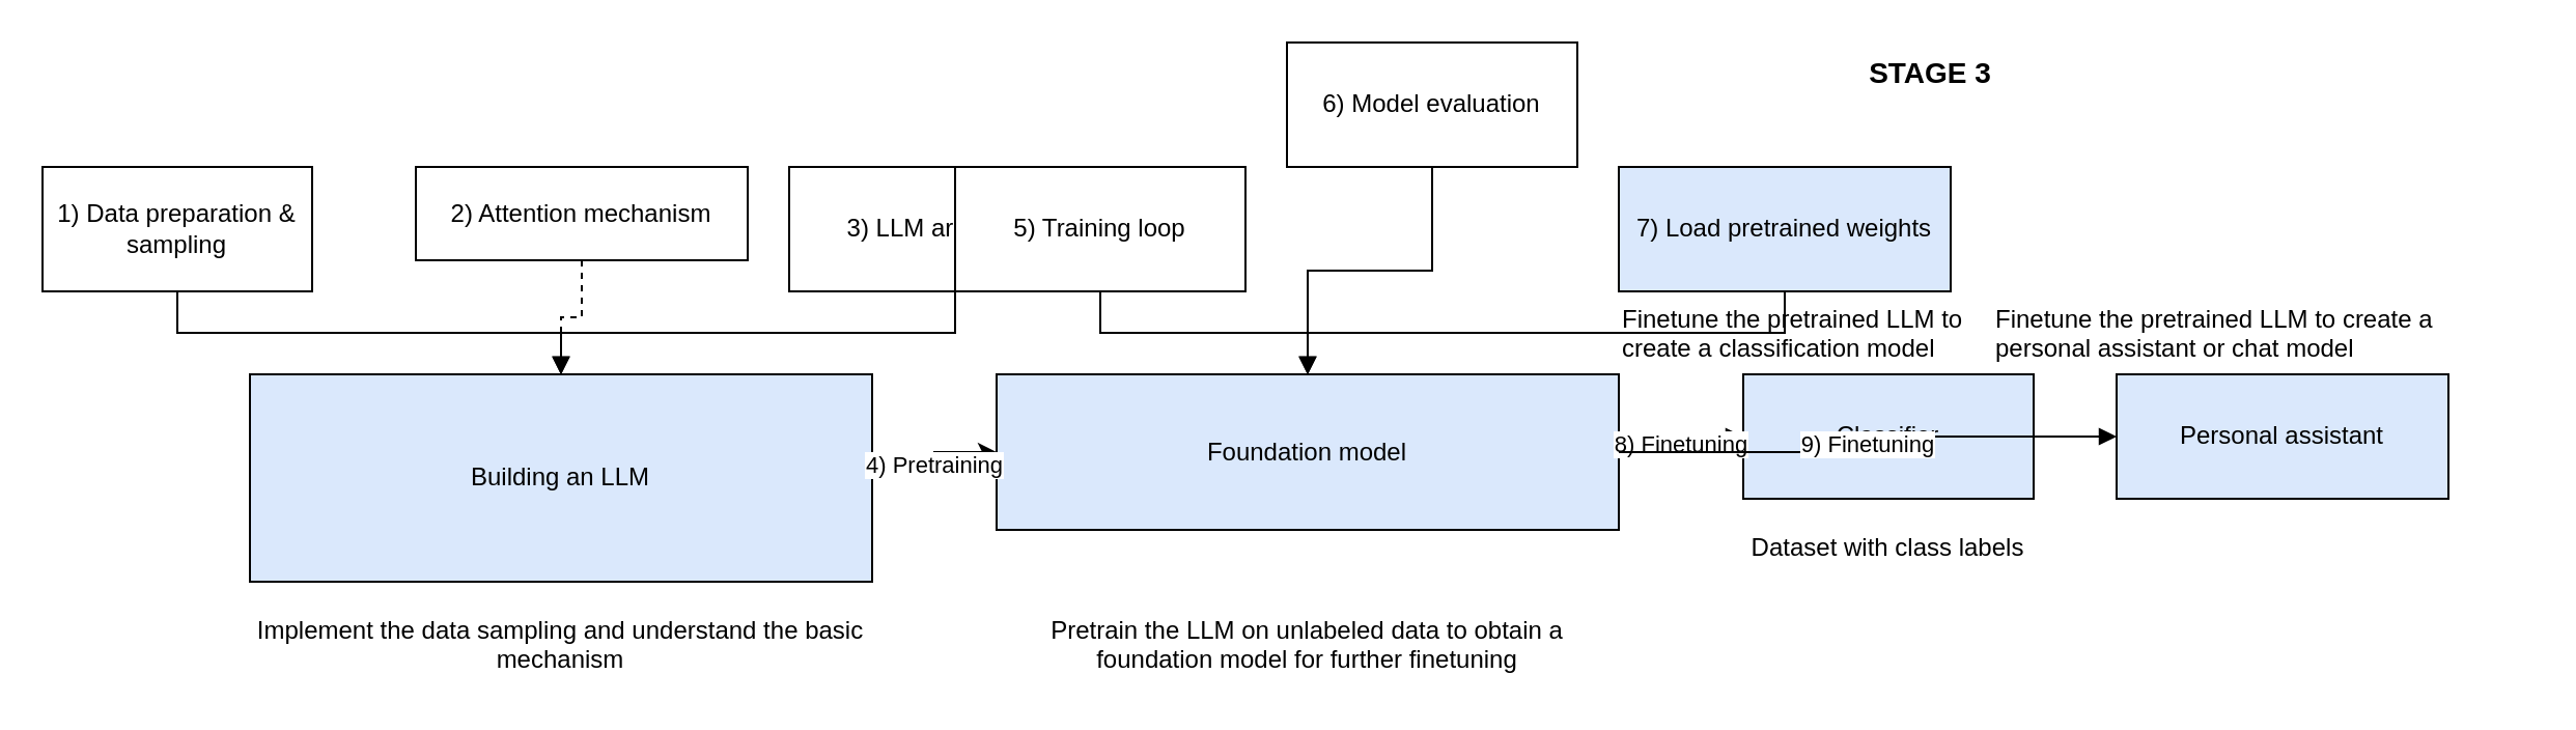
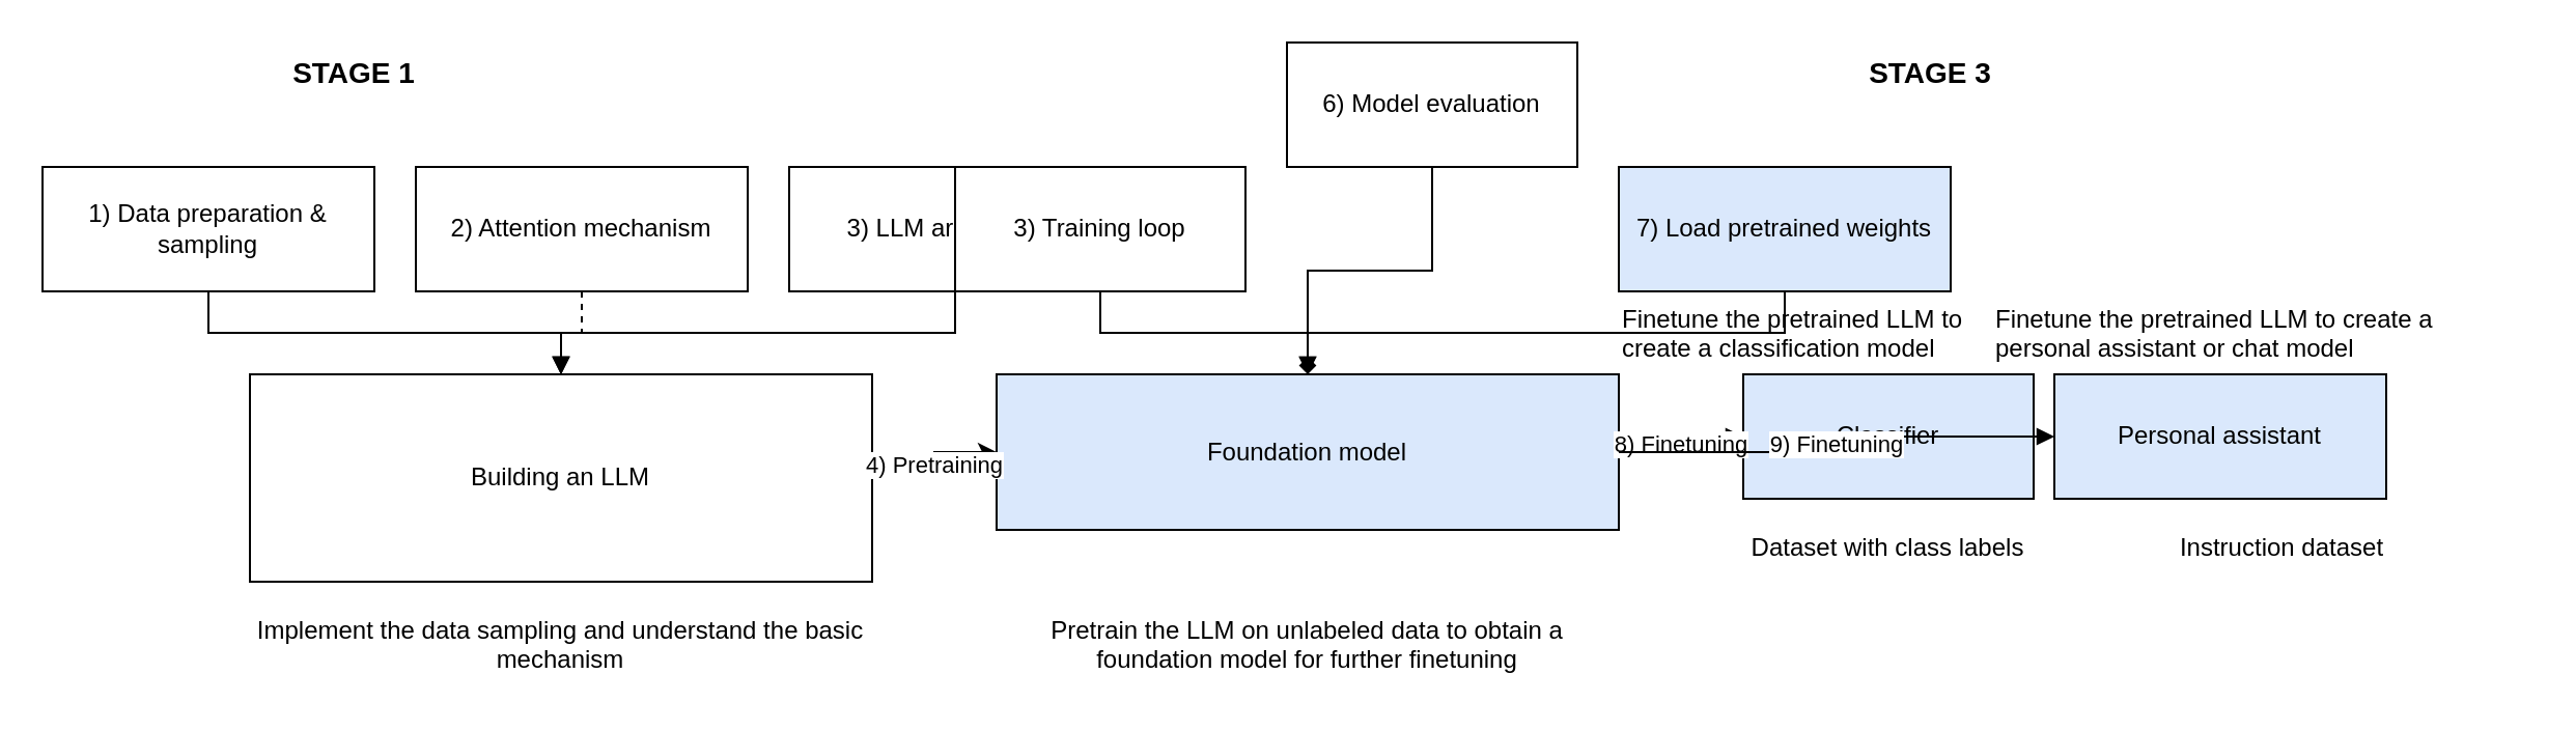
  <mxCell id="0" />
  <mxCell id="1" parent="0" />
+ <mxCell id="2" value="STAGE 1" style="text;html=1;fontSize=14;fontStyle=1;align=center;verticalAlign=middle;" vertex="1" parent="1"><mxGeometry x="120" y="20" width="100" height="30" as="geometry" /></mxCell>
  <mxCell id="3" value="STAGE 3" style="text;html=1;fontSize=14;fontStyle=1;align=center;verticalAlign=middle;" vertex="1" parent="1"><mxGeometry x="880" y="20" width="100" height="30" as="geometry" /></mxCell>
- <mxCell id="4" value="1) Data preparation &amp; sampling" style="rounded=0;whiteSpace=wrap;html=1;strokeColor=#000000;fillColor=#ffffff;" vertex="1" parent="1"><mxGeometry x="20" y="80" width="130" height="60" as="geometry" /></mxCell>
- <mxCell id="5" value="2) Attention mechanism" style="rounded=0;whiteSpace=wrap;html=1;strokeColor=#000000;fillColor=#ffffff;" vertex="1" parent="1"><mxGeometry x="200" y="80" width="160" height="45" as="geometry" /></mxCell>
+ <mxCell id="4" value="1) Data preparation &amp; sampling" style="rounded=0;whiteSpace=wrap;html=1;strokeColor=#000000;fillColor=#ffffff;" vertex="1" parent="1"><mxGeometry x="20" y="80" width="160" height="60" as="geometry" /></mxCell>
+ <mxCell id="5" value="2) Attention mechanism" style="rounded=0;whiteSpace=wrap;html=1;strokeColor=#000000;fillColor=#ffffff;" vertex="1" parent="1"><mxGeometry x="200" y="80" width="160" height="60" as="geometry" /></mxCell>
  <mxCell id="6" value="3) LLM architecture" style="rounded=0;whiteSpace=wrap;html=1;strokeColor=#000000;fillColor=#ffffff;" vertex="1" parent="1"><mxGeometry x="380" y="80" width="160" height="60" as="geometry" /></mxCell>
- <mxCell id="7" value="Building an LLM" style="rounded=0;whiteSpace=wrap;html=1;strokeColor=#000000;fillColor=#dae8fc;" vertex="1" parent="1"><mxGeometry x="120" y="180" width="300" height="100" as="geometry" /></mxCell>
+ <mxCell id="7" value="Building an LLM" style="rounded=0;whiteSpace=wrap;html=1;strokeColor=#000000;fillColor=#ffffff;" vertex="1" parent="1"><mxGeometry x="120" y="180" width="300" height="100" as="geometry" /></mxCell>
  <mxCell id="8" value="Implement the data sampling and understand the basic mechanism" style="text;html=1;align=center;verticalAlign=top;whiteSpace=wrap;" vertex="1" parent="1"><mxGeometry x="120" y="290" width="300" height="40" as="geometry" /></mxCell>
  <mxCell id="9" style="edgeStyle=orthogonalEdgeStyle;rounded=0;html=1;endArrow=block;" edge="1" parent="1" source="4" target="7"><mxGeometry relative="1" as="geometry" /></mxCell>
  <mxCell id="10" style="edgeStyle=orthogonalEdgeStyle;rounded=0;html=1;endArrow=block;dashed=1;" edge="1" parent="1" source="5" target="7"><mxGeometry relative="1" as="geometry" /></mxCell>
  <mxCell id="11" style="edgeStyle=orthogonalEdgeStyle;rounded=0;html=1;endArrow=block;" edge="1" parent="1" source="6" target="7"><mxGeometry relative="1" as="geometry" /></mxCell>
- <mxCell id="12" value="5) Training loop" style="rounded=0;whiteSpace=wrap;html=1;strokeColor=#000000;fillColor=#ffffff;" vertex="1" parent="1"><mxGeometry x="460" y="80" width="140" height="60" as="geometry" /></mxCell>
+ <mxCell id="12" value="3) Training loop" style="rounded=0;whiteSpace=wrap;html=1;strokeColor=#000000;fillColor=#ffffff;" vertex="1" parent="1"><mxGeometry x="460" y="80" width="140" height="60" as="geometry" /></mxCell>
  <mxCell id="13" value="6) Model evaluation" style="rounded=0;whiteSpace=wrap;html=1;strokeColor=#000000;fillColor=#ffffff;" vertex="1" parent="1"><mxGeometry x="620" y="20" width="140" height="60" as="geometry" /></mxCell>
  <mxCell id="14" value="7) Load pretrained weights" style="rounded=0;whiteSpace=wrap;html=1;strokeColor=#000000;fillColor=#dae8fc;" vertex="1" parent="1"><mxGeometry x="780" y="80" width="160" height="60" as="geometry" /></mxCell>
  <mxCell id="15" value="Foundation model" style="rounded=0;whiteSpace=wrap;html=1;strokeColor=#000000;fillColor=#dae8fc;" vertex="1" parent="1"><mxGeometry x="480" y="180" width="300" height="75" as="geometry" /></mxCell>
  <mxCell id="16" value="Pretrain the LLM on unlabeled data to obtain a foundation model for further finetuning" style="text;html=1;align=center;verticalAlign=top;whiteSpace=wrap;" vertex="1" parent="1"><mxGeometry x="480" y="290" width="300" height="40" as="geometry" /></mxCell>
  <mxCell id="17" style="edgeStyle=orthogonalEdgeStyle;rounded=0;html=1;endArrow=block;" edge="1" parent="1" source="12" target="15"><mxGeometry relative="1" as="geometry" /></mxCell>
- <mxCell id="18" style="edgeStyle=orthogonalEdgeStyle;rounded=0;html=1;endArrow=block;" edge="1" parent="1" source="13" target="15"><mxGeometry relative="1" as="geometry" /></mxCell>
+ <mxCell id="18" style="edgeStyle=orthogonalEdgeStyle;rounded=0;html=1;endArrow=diamond;" edge="1" parent="1" source="13" target="15"><mxGeometry relative="1" as="geometry" /></mxCell>
  <mxCell id="19" style="edgeStyle=orthogonalEdgeStyle;rounded=0;html=1;endArrow=block;" edge="1" parent="1" source="14" target="15"><mxGeometry relative="1" as="geometry" /></mxCell>
  <mxCell id="20" value="4) Pretraining" style="edgeStyle=orthogonalEdgeStyle;rounded=0;html=1;align=center;" edge="1" parent="1" source="7" target="15"><mxGeometry relative="1" as="geometry" /></mxCell>
  <mxCell id="21" value="Classifier" style="rounded=0;whiteSpace=wrap;html=1;strokeColor=#000000;fillColor=#dae8fc;" vertex="1" parent="1"><mxGeometry x="840" y="180" width="140" height="60" as="geometry" /></mxCell>
- <mxCell id="22" value="Personal assistant" style="rounded=0;whiteSpace=wrap;html=1;strokeColor=#000000;fillColor=#dae8fc;" vertex="1" parent="1"><mxGeometry x="1020" y="180" width="160" height="60" as="geometry" /></mxCell>
+ <mxCell id="22" value="Personal assistant" style="rounded=0;whiteSpace=wrap;html=1;strokeColor=#000000;fillColor=#dae8fc;" vertex="1" parent="1"><mxGeometry x="990" y="180" width="160" height="60" as="geometry" /></mxCell>
  <mxCell id="23" value="8) Finetuning" style="edgeStyle=orthogonalEdgeStyle;rounded=0;html=1;endArrow=block;align=center;" edge="1" parent="1" source="15" target="21"><mxGeometry relative="1" as="geometry" /></mxCell>
  <mxCell id="24" value="9) Finetuning" style="edgeStyle=orthogonalEdgeStyle;rounded=0;html=1;endArrow=block;align=center;" edge="1" parent="1" source="15" target="22"><mxGeometry relative="1" as="geometry" /></mxCell>
  <mxCell id="25" value="Finetune the pretrained LLM to create a classification model" style="text;html=1;align=left;whiteSpace=wrap;" vertex="1" parent="1"><mxGeometry x="780" y="140" width="200" height="30" as="geometry" /></mxCell>
  <mxCell id="26" value="Finetune the pretrained LLM to create a personal assistant or chat model" style="text;html=1;align=left;whiteSpace=wrap;" vertex="1" parent="1"><mxGeometry x="960" y="140" width="260" height="30" as="geometry" /></mxCell>
  <mxCell id="27" value="Dataset with class labels" style="text;html=1;align=center;whiteSpace=wrap;" vertex="1" parent="1"><mxGeometry x="840" y="250" width="140" height="20" as="geometry" /></mxCell>
+ <mxCell id="28" value="Instruction dataset" style="text;html=1;align=center;whiteSpace=wrap;" vertex="1" parent="1"><mxGeometry x="1020" y="250" width="160" height="20" as="geometry" /></mxCell>
